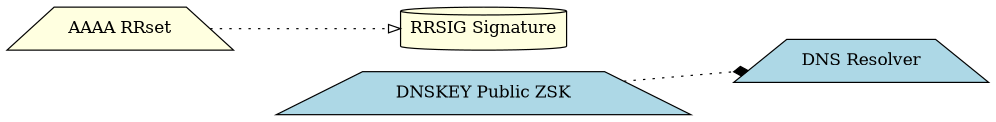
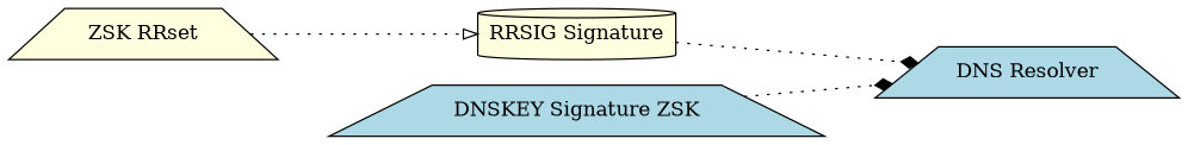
  digraph {
    rankdir=LR
    node [fillcolor=lightblue shape=trapezium style=filled]
    edge [arrowhead=diamond style=dotted]
    n1 [label="DNS Resolver"]
-   n2 [fillcolor=lightyellow label="AAAA RRset"]
+   n2 [fillcolor=lightyellow label="ZSK RRset"]
    n3 [fillcolor=lightyellow label="RRSIG Signature" shape=cylinder]
-   n4 [label="DNSKEY Public ZSK"]
+   n4 [label="DNSKEY Signature ZSK"]
    n2 -> n3 [arrowhead=onormal]
+   n3 -> n1
    n4 -> n1
  }
